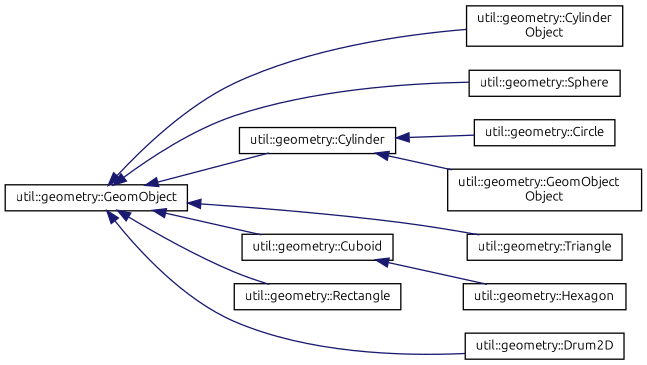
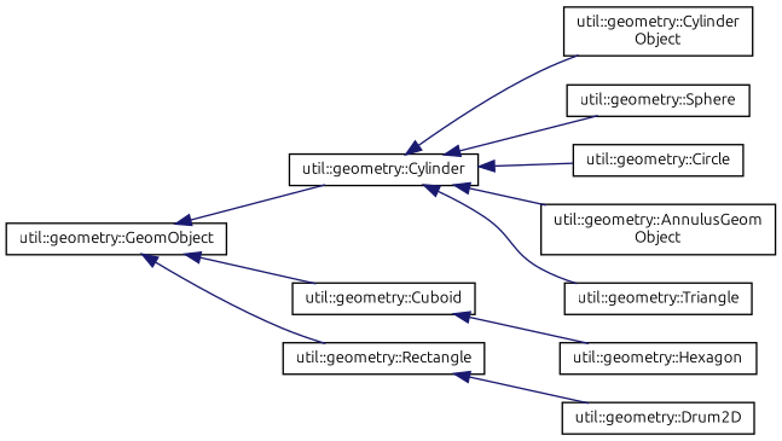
  digraph {
    fontname=Ubuntu
    rankdir=LR
    node [color=black fillcolor=white fontname=Ubuntu fontsize=10 shape=record style=filled]
    edge [color=midnightblue dir=back fontname=Ubuntu fontsize=10 labelfontname=Helvetica labelfontsize=10 style=solid]
    n1 [height=0.2 label="util::geometry::GeomObject" width=0.4]
    n2 [height=0.2 label="util::geometry::Cylinder\lObject" width=0.4]
    n3 [height=0.2 label="util::geometry::Cuboid" width=0.4]
    n4 [height=0.2 label="util::geometry::Cylinder" width=0.4]
    n5 [height=0.2 label="util::geometry::Drum2D" width=0.4]
    n6 [height=0.2 label="util::geometry::Rectangle" width=0.4]
    n7 [height=0.2 label="util::geometry::Sphere" width=0.4]
    n8 [height=0.2 label="util::geometry::Triangle" width=0.4]
-   n9 [height=0.2 label="util::geometry::GeomObject\lObject" width=0.4]
+   n9 [height=0.2 label="util::geometry::AnnulusGeom\lObject" width=0.4]
    n10 [height=0.2 label="util::geometry::Circle" width=0.4]
    n11 [height=0.2 label="util::geometry::Hexagon" width=0.4]
-   n1 -> n2
+   n4 -> n2
    n1 -> n3
    n1 -> n4
-   n1 -> n5
+   n6 -> n5
    n1 -> n6
-   n1 -> n7
-   n1 -> n8
+   n4 -> n7
+   n4 -> n8
    n3 -> n11
    n4 -> n9
    n4 -> n10
  }
